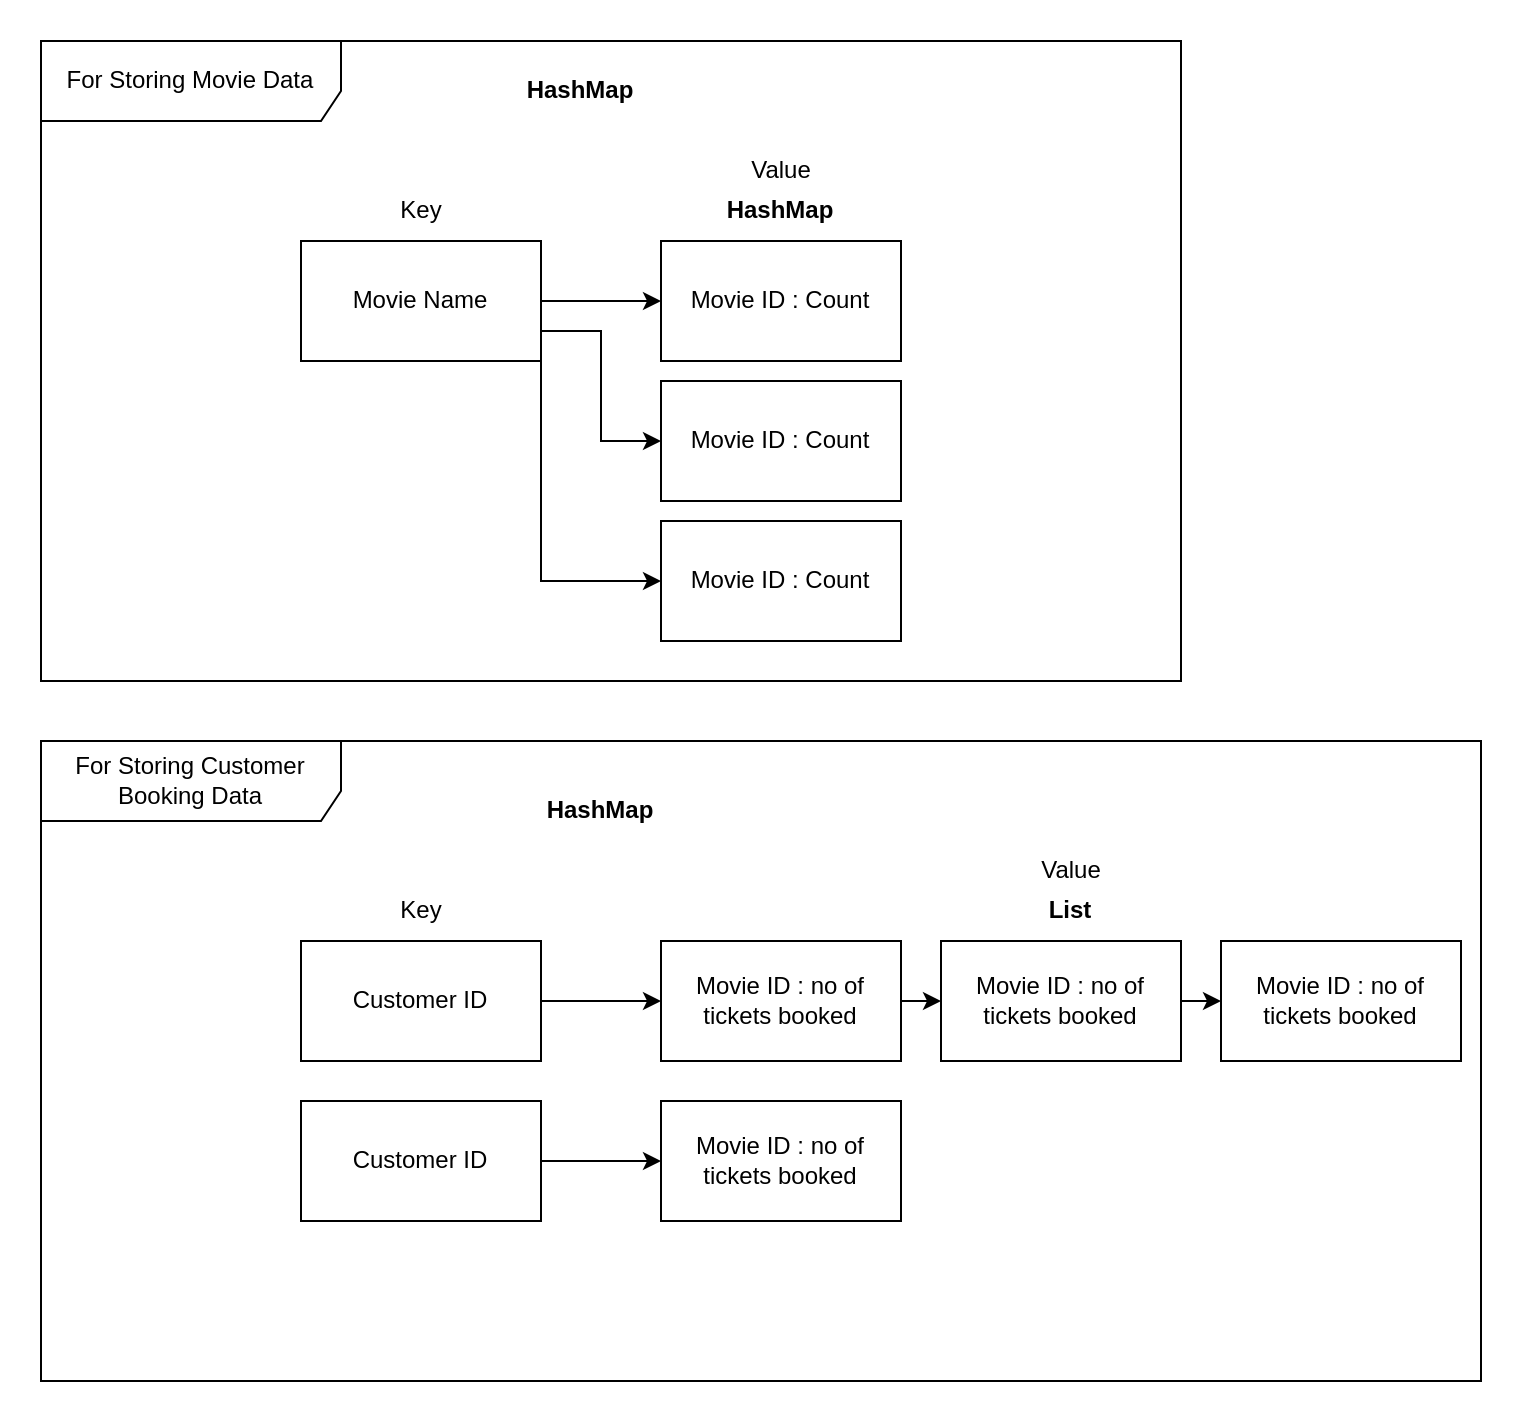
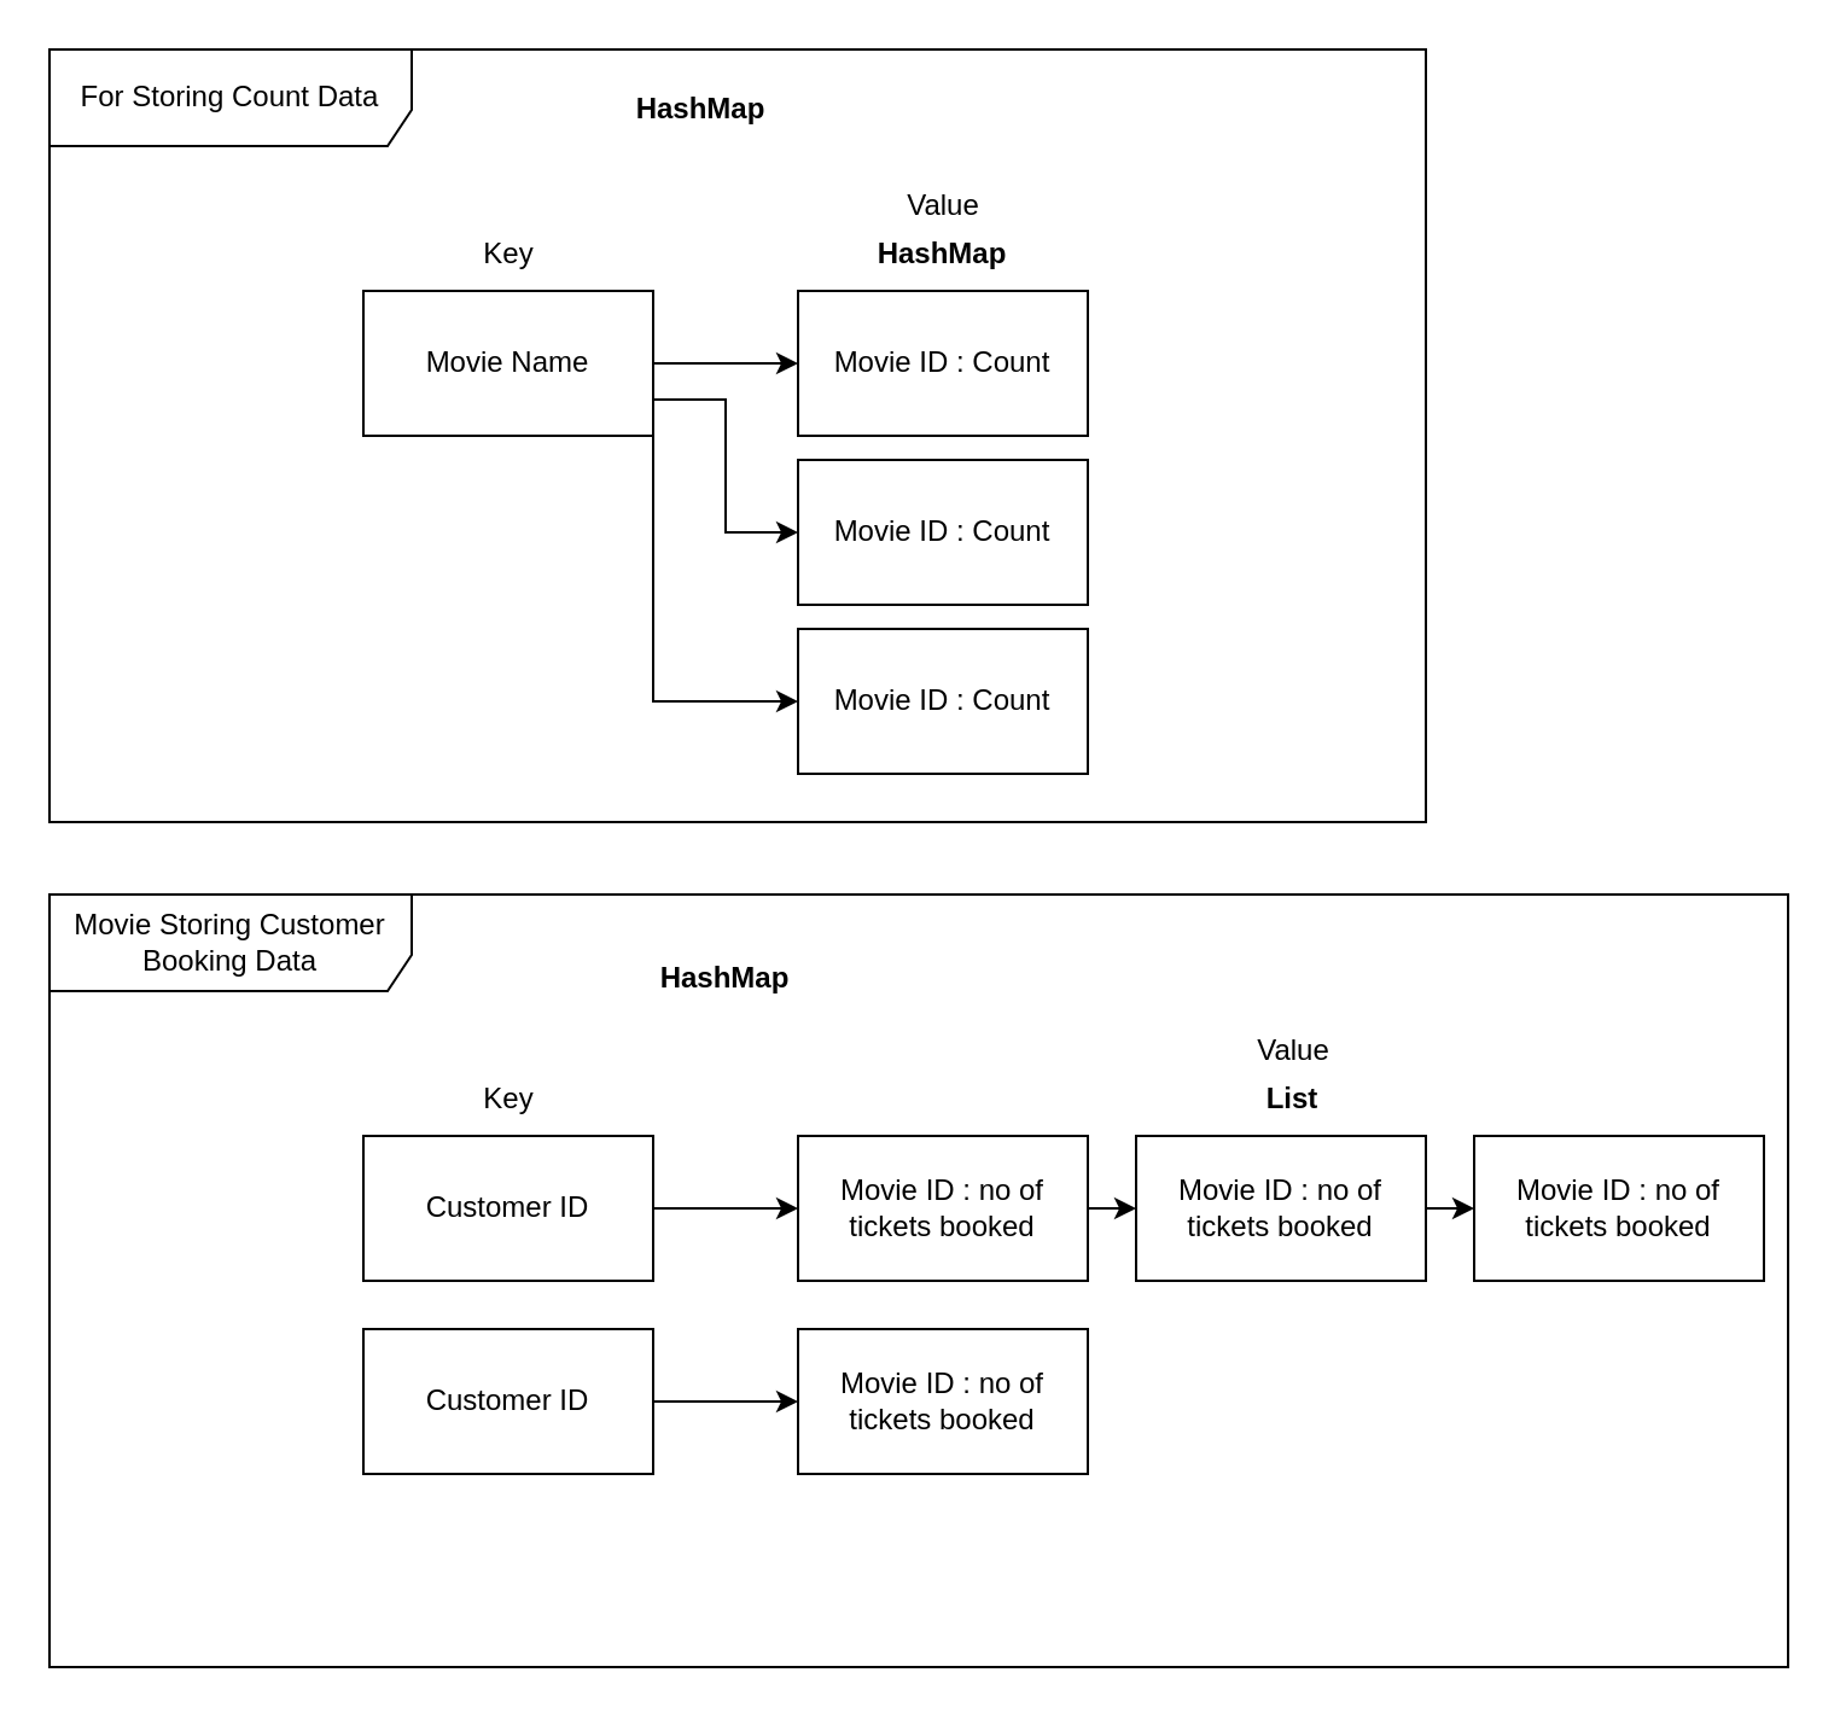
  <mxCell id="0" />
  <mxCell id="1" parent="0" />
  <mxCell id="2" style="edgeStyle=orthogonalEdgeStyle;rounded=0;orthogonalLoop=1;jettySize=auto;html=1;exitX=1;exitY=0.5;exitDx=0;exitDy=0;entryX=0;entryY=0.5;entryDx=0;entryDy=0;" edge="1" parent="1" source="5" target="6"><mxGeometry relative="1" as="geometry" /></mxCell>
  <mxCell id="3" style="edgeStyle=orthogonalEdgeStyle;rounded=0;orthogonalLoop=1;jettySize=auto;html=1;exitX=1;exitY=0.75;exitDx=0;exitDy=0;entryX=0;entryY=0.5;entryDx=0;entryDy=0;" edge="1" parent="1" source="5" target="7"><mxGeometry relative="1" as="geometry" /></mxCell>
  <mxCell id="4" style="edgeStyle=orthogonalEdgeStyle;rounded=0;orthogonalLoop=1;jettySize=auto;html=1;exitX=1;exitY=1;exitDx=0;exitDy=0;entryX=0;entryY=0.5;entryDx=0;entryDy=0;" edge="1" parent="1" source="5" target="8"><mxGeometry relative="1" as="geometry" /></mxCell>
  <mxCell id="5" value="Movie Name" style="rounded=0;whiteSpace=wrap;html=1;" vertex="1" parent="1"><mxGeometry x="150" y="120" width="120" height="60" as="geometry" /></mxCell>
  <mxCell id="6" value="Movie ID : Count" style="rounded=0;whiteSpace=wrap;html=1;" vertex="1" parent="1"><mxGeometry x="330" y="120" width="120" height="60" as="geometry" /></mxCell>
  <mxCell id="7" value="Movie ID : Count" style="rounded=0;whiteSpace=wrap;html=1;" vertex="1" parent="1"><mxGeometry x="330" y="190" width="120" height="60" as="geometry" /></mxCell>
  <mxCell id="8" value="Movie ID : Count" style="rounded=0;whiteSpace=wrap;html=1;" vertex="1" parent="1"><mxGeometry x="330" y="260" width="120" height="60" as="geometry" /></mxCell>
  <mxCell id="9" value="Key" style="text;html=1;align=center;verticalAlign=middle;resizable=0;points=[];autosize=1;strokeColor=none;fillColor=none;" vertex="1" parent="1"><mxGeometry x="190" y="90" width="40" height="30" as="geometry" /></mxCell>
  <mxCell id="10" value="Value" style="text;html=1;align=center;verticalAlign=middle;resizable=0;points=[];autosize=1;strokeColor=none;fillColor=none;" vertex="1" parent="1"><mxGeometry x="365" y="70" width="50" height="30" as="geometry" /></mxCell>
  <mxCell id="11" value="HashMap" style="text;html=1;strokeColor=none;fillColor=none;align=center;verticalAlign=middle;whiteSpace=wrap;rounded=0;fontStyle=1" vertex="1" parent="1"><mxGeometry x="260" y="30" width="60" height="30" as="geometry" /></mxCell>
  <mxCell id="12" value="HashMap" style="text;html=1;strokeColor=none;fillColor=none;align=center;verticalAlign=middle;whiteSpace=wrap;rounded=0;fontStyle=1" vertex="1" parent="1"><mxGeometry x="360" y="90" width="60" height="30" as="geometry" /></mxCell>
- <mxCell id="13" value="For Storing Movie Data" style="shape=umlFrame;whiteSpace=wrap;html=1;width=150;height=40;" vertex="1" parent="1"><mxGeometry x="20" y="20" width="570" height="320" as="geometry" /></mxCell>
+ <mxCell id="13" value="For Storing Count Data" style="shape=umlFrame;whiteSpace=wrap;html=1;width=150;height=40;" vertex="1" parent="1"><mxGeometry x="20" y="20" width="570" height="320" as="geometry" /></mxCell>
  <mxCell id="14" style="edgeStyle=orthogonalEdgeStyle;rounded=0;orthogonalLoop=1;jettySize=auto;html=1;exitX=1;exitY=0.5;exitDx=0;exitDy=0;entryX=0;entryY=0.5;entryDx=0;entryDy=0;" edge="1" parent="1" source="15" target="17"><mxGeometry relative="1" as="geometry" /></mxCell>
  <mxCell id="15" value="Customer ID" style="rounded=0;whiteSpace=wrap;html=1;" vertex="1" parent="1"><mxGeometry x="150" y="470" width="120" height="60" as="geometry" /></mxCell>
  <mxCell id="16" style="edgeStyle=orthogonalEdgeStyle;rounded=0;orthogonalLoop=1;jettySize=auto;html=1;exitX=1;exitY=0.5;exitDx=0;exitDy=0;entryX=0;entryY=0.5;entryDx=0;entryDy=0;" edge="1" parent="1" source="17" target="24"><mxGeometry relative="1" as="geometry" /></mxCell>
  <mxCell id="17" value="Movie ID : no of tickets booked" style="rounded=0;whiteSpace=wrap;html=1;" vertex="1" parent="1"><mxGeometry x="330" y="470" width="120" height="60" as="geometry" /></mxCell>
  <mxCell id="18" value="Key" style="text;html=1;align=center;verticalAlign=middle;resizable=0;points=[];autosize=1;strokeColor=none;fillColor=none;" vertex="1" parent="1"><mxGeometry x="190" y="440" width="40" height="30" as="geometry" /></mxCell>
  <mxCell id="19" value="Value" style="text;html=1;align=center;verticalAlign=middle;resizable=0;points=[];autosize=1;strokeColor=none;fillColor=none;" vertex="1" parent="1"><mxGeometry x="510" y="420" width="50" height="30" as="geometry" /></mxCell>
  <mxCell id="20" value="HashMap" style="text;html=1;strokeColor=none;fillColor=none;align=center;verticalAlign=middle;whiteSpace=wrap;rounded=0;fontStyle=1" vertex="1" parent="1"><mxGeometry x="270" y="390" width="60" height="30" as="geometry" /></mxCell>
  <mxCell id="21" value="List" style="text;html=1;strokeColor=none;fillColor=none;align=center;verticalAlign=middle;whiteSpace=wrap;rounded=0;fontStyle=1" vertex="1" parent="1"><mxGeometry x="505" y="440" width="60" height="30" as="geometry" /></mxCell>
- <mxCell id="22" value="For Storing Customer Booking Data" style="shape=umlFrame;whiteSpace=wrap;html=1;width=150;height=40;" vertex="1" parent="1"><mxGeometry x="20" y="370" width="720" height="320" as="geometry" /></mxCell>
+ <mxCell id="22" value="Movie Storing Customer Booking Data" style="shape=umlFrame;whiteSpace=wrap;html=1;width=150;height=40;" vertex="1" parent="1"><mxGeometry x="20" y="370" width="720" height="320" as="geometry" /></mxCell>
  <mxCell id="23" style="edgeStyle=orthogonalEdgeStyle;rounded=0;orthogonalLoop=1;jettySize=auto;html=1;exitX=1;exitY=0.5;exitDx=0;exitDy=0;entryX=0;entryY=0.5;entryDx=0;entryDy=0;" edge="1" parent="1" source="24" target="25"><mxGeometry relative="1" as="geometry" /></mxCell>
  <mxCell id="24" value="Movie ID : no of tickets booked" style="rounded=0;whiteSpace=wrap;html=1;" vertex="1" parent="1"><mxGeometry x="470" y="470" width="120" height="60" as="geometry" /></mxCell>
  <mxCell id="25" value="Movie ID : no of tickets booked" style="rounded=0;whiteSpace=wrap;html=1;" vertex="1" parent="1"><mxGeometry x="610" y="470" width="120" height="60" as="geometry" /></mxCell>
  <mxCell id="26" style="edgeStyle=orthogonalEdgeStyle;rounded=0;orthogonalLoop=1;jettySize=auto;html=1;exitX=1;exitY=0.5;exitDx=0;exitDy=0;" edge="1" parent="1" source="27" target="28"><mxGeometry relative="1" as="geometry" /></mxCell>
  <mxCell id="27" value="Customer ID" style="rounded=0;whiteSpace=wrap;html=1;" vertex="1" parent="1"><mxGeometry x="150" y="550" width="120" height="60" as="geometry" /></mxCell>
  <mxCell id="28" value="Movie ID : no of tickets booked" style="rounded=0;whiteSpace=wrap;html=1;" vertex="1" parent="1"><mxGeometry x="330" y="550" width="120" height="60" as="geometry" /></mxCell>
